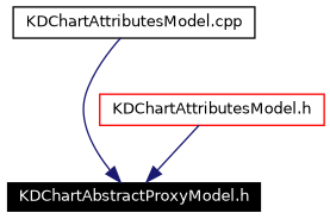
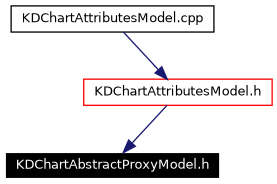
  digraph {
    node [fontname=Helvetica fontsize=10 shape=record]
    edge [color=midnightblue fontname=Helvetica fontsize=10 labelfontname=Helvetica labelfontsize=10 style=solid]
    n1 [color=white fillcolor=black fontcolor=white height=0.2 label="KDChartAbstractProxyModel.h" style=filled width=0.4]
    n2 [color=red height=0.2 label="KDChartAttributesModel.h" width=0.4]
    n3 [color=black height=0.2 label="KDChartAttributesModel.cpp" width=0.4]
    n2 -> n1
-   n3 -> n1
+   n3 -> n2
  }
